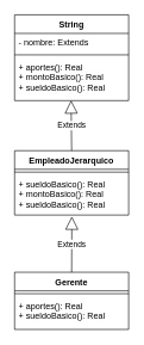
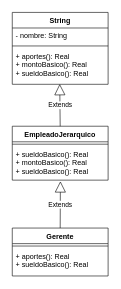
  <mxCell id="0" />
  <mxCell id="1" parent="0" />
  <mxCell id="2" value="String" style="swimlane;fontStyle=1;align=center;verticalAlign=top;childLayout=stackLayout;horizontal=1;startSize=26;horizontalStack=0;resizeParent=1;resizeParentMax=0;resizeLast=0;collapsible=1;marginBottom=0;whiteSpace=wrap;html=1;" vertex="1" parent="1"><mxGeometry x="20" y="20" width="160" height="120" as="geometry" /></mxCell>
- <mxCell id="3" value="- nombre: Extends&lt;div&gt;&lt;br&gt;&lt;/div&gt;" style="text;strokeColor=none;fillColor=none;align=left;verticalAlign=top;spacingLeft=4;spacingRight=4;overflow=hidden;rotatable=0;points=[[0,0.5],[1,0.5]];portConstraint=eastwest;whiteSpace=wrap;html=1;" vertex="1" parent="2"><mxGeometry y="26" width="160" height="26" as="geometry" /></mxCell>
+ <mxCell id="3" value="- nombre: String&lt;div&gt;&lt;br&gt;&lt;/div&gt;" style="text;strokeColor=none;fillColor=none;align=left;verticalAlign=top;spacingLeft=4;spacingRight=4;overflow=hidden;rotatable=0;points=[[0,0.5],[1,0.5]];portConstraint=eastwest;whiteSpace=wrap;html=1;" vertex="1" parent="2"><mxGeometry y="26" width="160" height="26" as="geometry" /></mxCell>
  <mxCell id="4" value="" style="line;strokeWidth=1;fillColor=none;align=left;verticalAlign=middle;spacingTop=-1;spacingLeft=3;spacingRight=3;rotatable=0;labelPosition=right;points=[];portConstraint=eastwest;strokeColor=inherit;" vertex="1" parent="2"><mxGeometry y="52" width="160" height="8" as="geometry" /></mxCell>
  <mxCell id="5" value="+ aportes(): Real&lt;div&gt;+ montoBasico(): Real&lt;/div&gt;&lt;div&gt;+ sueldoBasico(): Real&lt;/div&gt;" style="text;strokeColor=none;fillColor=none;align=left;verticalAlign=top;spacingLeft=4;spacingRight=4;overflow=hidden;rotatable=0;points=[[0,0.5],[1,0.5]];portConstraint=eastwest;whiteSpace=wrap;html=1;" vertex="1" parent="2"><mxGeometry y="60" width="160" height="60" as="geometry" /></mxCell>
  <mxCell id="6" value="EmpleadoJerarquico" style="swimlane;fontStyle=1;align=center;verticalAlign=top;childLayout=stackLayout;horizontal=1;startSize=26;horizontalStack=0;resizeParent=1;resizeParentMax=0;resizeLast=0;collapsible=1;marginBottom=0;whiteSpace=wrap;html=1;" vertex="1" parent="1"><mxGeometry x="20" y="210" width="160" height="90" as="geometry" /></mxCell>
  <mxCell id="7" value="" style="line;strokeWidth=1;fillColor=none;align=left;verticalAlign=middle;spacingTop=-1;spacingLeft=3;spacingRight=3;rotatable=0;labelPosition=right;points=[];portConstraint=eastwest;strokeColor=inherit;" vertex="1" parent="6"><mxGeometry y="26" width="160" height="8" as="geometry" /></mxCell>
  <mxCell id="8" value="+ sueldoBasico(): Real&lt;div&gt;+ montoBasico(): Real&lt;/div&gt;&lt;div&gt;+ sueldoBasico(): Real&lt;/div&gt;" style="text;strokeColor=none;fillColor=none;align=left;verticalAlign=top;spacingLeft=4;spacingRight=4;overflow=hidden;rotatable=0;points=[[0,0.5],[1,0.5]];portConstraint=eastwest;whiteSpace=wrap;html=1;" vertex="1" parent="6"><mxGeometry y="34" width="160" height="56" as="geometry" /></mxCell>
  <mxCell id="9" value="Gerente" style="swimlane;fontStyle=1;align=center;verticalAlign=top;childLayout=stackLayout;horizontal=1;startSize=26;horizontalStack=0;resizeParent=1;resizeParentMax=0;resizeLast=0;collapsible=1;marginBottom=0;whiteSpace=wrap;html=1;" vertex="1" parent="1"><mxGeometry x="20" y="380" width="160" height="80" as="geometry" /></mxCell>
  <mxCell id="10" value="" style="line;strokeWidth=1;fillColor=none;align=left;verticalAlign=middle;spacingTop=-1;spacingLeft=3;spacingRight=3;rotatable=0;labelPosition=right;points=[];portConstraint=eastwest;strokeColor=inherit;" vertex="1" parent="9"><mxGeometry y="26" width="160" height="8" as="geometry" /></mxCell>
  <mxCell id="11" value="+ aportes(): Real&lt;div&gt;+ sueldoBasico(): Real&lt;/div&gt;" style="text;strokeColor=none;fillColor=none;align=left;verticalAlign=top;spacingLeft=4;spacingRight=4;overflow=hidden;rotatable=0;points=[[0,0.5],[1,0.5]];portConstraint=eastwest;whiteSpace=wrap;html=1;" vertex="1" parent="9"><mxGeometry y="34" width="160" height="46" as="geometry" /></mxCell>
  <mxCell id="12" value="Extends" style="endArrow=block;endSize=16;endFill=0;html=1;rounded=0;exitX=0.5;exitY=0;exitDx=0;exitDy=0;entryX=0.495;entryY=0.993;entryDx=0;entryDy=0;entryPerimeter=0;" edge="1" parent="1" source="6" target="5"><mxGeometry width="160" relative="1" as="geometry"><mxPoint x="10" y="50" as="sourcePoint" /><mxPoint x="170" y="50" as="targetPoint" /></mxGeometry></mxCell>
  <mxCell id="13" value="Extends" style="endArrow=block;endSize=16;endFill=0;html=1;rounded=0;exitX=0.5;exitY=0;exitDx=0;exitDy=0;entryX=0.502;entryY=1.035;entryDx=0;entryDy=0;entryPerimeter=0;" edge="1" parent="1" source="9" target="8"><mxGeometry width="160" relative="1" as="geometry"><mxPoint x="40" y="200" as="sourcePoint" /><mxPoint x="200" y="200" as="targetPoint" /></mxGeometry></mxCell>
